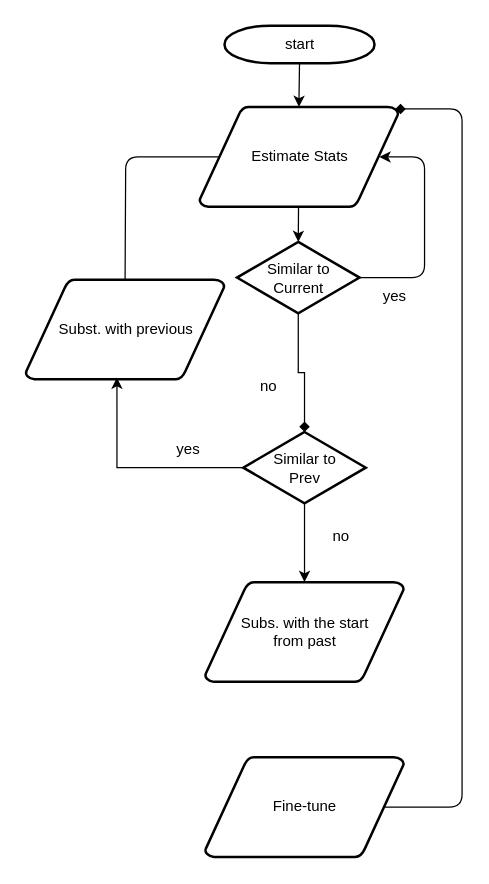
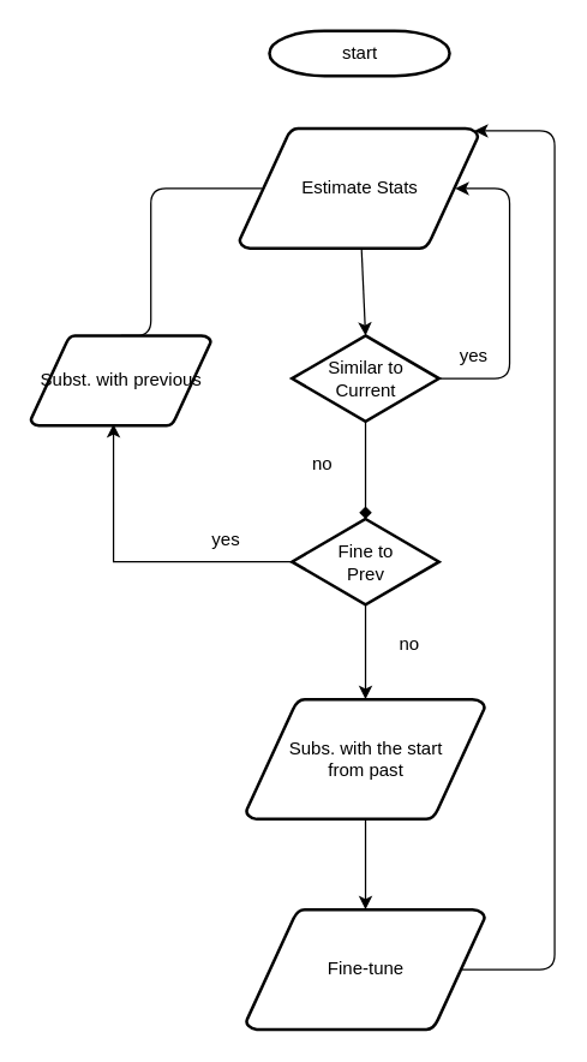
  <mxCell id="0" />
  <mxCell id="1" parent="0" />
  <mxCell id="2" value="start" style="shape=mxgraph.flowchart.terminator;strokeWidth=2;gradientColor=none;gradientDirection=north;fontStyle=0;html=1;" parent="1" vertex="1"><mxGeometry x="179" y="20" width="120" height="30" as="geometry" /></mxCell>
- <mxCell id="3" value="Subst. with previous" style="shape=mxgraph.flowchart.data;strokeWidth=2;gradientColor=none;gradientDirection=north;fontStyle=0;html=1;" parent="1" vertex="1"><mxGeometry x="20" y="223" width="159" height="80" as="geometry" /></mxCell>
+ <mxCell id="3" value="Subst. with previous" style="shape=mxgraph.flowchart.data;strokeWidth=2;gradientColor=none;gradientDirection=north;fontStyle=0;html=1;" parent="1" vertex="1"><mxGeometry x="20" y="223" width="120" height="60" as="geometry" /></mxCell>
  <mxCell id="4" value="Estimate Stats" style="shape=mxgraph.flowchart.data;strokeWidth=2;gradientColor=none;gradientDirection=north;fontStyle=0;html=1;" parent="1" vertex="1"><mxGeometry x="159" y="85" width="159" height="80" as="geometry" /></mxCell>
- <mxCell id="5" value="&lt;div&gt;Similar to &lt;br&gt;&lt;/div&gt;&lt;div&gt;Current&lt;br&gt;&lt;/div&gt;" style="shape=mxgraph.flowchart.decision;strokeWidth=2;gradientColor=none;gradientDirection=north;fontStyle=0;html=1;" parent="1" vertex="1"><mxGeometry x="189" y="193" width="98" height="57" as="geometry" /></mxCell>
+ <mxCell id="5" value="&lt;div&gt;Similar to &lt;br&gt;&lt;/div&gt;&lt;div&gt;Current&lt;br&gt;&lt;/div&gt;" style="shape=mxgraph.flowchart.decision;strokeWidth=2;gradientColor=none;gradientDirection=north;fontStyle=0;html=1;" parent="1" vertex="1"><mxGeometry x="194" y="223" width="98" height="57" as="geometry" /></mxCell>
  <mxCell id="6" style="entryX=0.5;entryY=0;entryPerimeter=0;fontStyle=1;strokeColor=#000000;strokeWidth=1;html=1;" parent="1" source="4" target="5" edge="1"><mxGeometry relative="1" as="geometry" /></mxCell>
  <mxCell id="7" value="" style="edgeStyle=elbowEdgeStyle;elbow=horizontal;entryX=0.905;entryY=0.5;entryPerimeter=0;exitX=1;exitY=0.5;exitPerimeter=0;fontStyle=1;strokeColor=#000000;strokeWidth=1;html=1;entryDx=0;entryDy=0;" parent="1" source="5" target="4" edge="1"><mxGeometry x="381" y="28.5" width="100" height="100" as="geometry"><mxPoint x="669" y="382" as="sourcePoint" /><mxPoint x="464" y="308.71" as="targetPoint" /><Array as="points"><mxPoint x="339" y="195" /></Array></mxGeometry></mxCell>
  <mxCell id="8" value="yes" style="text;fontStyle=0;html=1;strokeColor=none;gradientColor=none;fillColor=none;strokeWidth=2;" parent="1" vertex="1"><mxGeometry x="304" y="223" width="40" height="26" as="geometry" /></mxCell>
  <mxCell id="9" value="no" style="text;fontStyle=0;html=1;strokeColor=none;gradientColor=none;fillColor=none;strokeWidth=2;align=center;" parent="1" vertex="1"><mxGeometry x="194" y="295" width="40" height="26" as="geometry" /></mxCell>
- <mxCell id="10" style="edgeStyle=orthogonalEdgeStyle;rounded=0;orthogonalLoop=1;jettySize=auto;html=1;exitX=0.5;exitY=1;exitDx=0;exitDy=0;exitPerimeter=0;entryX=0.5;entryY=0;entryDx=0;entryDy=0;entryPerimeter=0;" edge="1" parent="1" source="2" target="4"><mxGeometry relative="1" as="geometry" /></mxCell>
  <mxCell id="11" style="edgeStyle=orthogonalEdgeStyle;rounded=0;orthogonalLoop=1;jettySize=auto;html=1;exitX=0.5;exitY=1;exitDx=0;exitDy=0;exitPerimeter=0;" edge="1" parent="1" source="12" target="17"><mxGeometry relative="1" as="geometry" /></mxCell>
- <mxCell id="12" value="&lt;div&gt;Similar to &lt;br&gt;&lt;/div&gt;&lt;div&gt;Prev&lt;br&gt;&lt;/div&gt;" style="shape=mxgraph.flowchart.decision;strokeWidth=2;gradientColor=none;gradientDirection=north;fontStyle=0;html=1;" vertex="1" parent="1"><mxGeometry x="194" y="345" width="98" height="57" as="geometry" /></mxCell>
+ <mxCell id="12" value="&lt;div&gt;Fine to &lt;br&gt;&lt;/div&gt;&lt;div&gt;Prev&lt;br&gt;&lt;/div&gt;" style="shape=mxgraph.flowchart.decision;strokeWidth=2;gradientColor=none;gradientDirection=north;fontStyle=0;html=1;" vertex="1" parent="1"><mxGeometry x="194" y="345" width="98" height="57" as="geometry" /></mxCell>
  <mxCell id="13" style="edgeStyle=orthogonalEdgeStyle;rounded=0;orthogonalLoop=1;jettySize=auto;html=1;exitX=0.5;exitY=1;exitDx=0;exitDy=0;exitPerimeter=0;entryX=0.5;entryY=0;entryDx=0;entryDy=0;entryPerimeter=0;endArrow=diamond;" edge="1" parent="1" source="5" target="12"><mxGeometry relative="1" as="geometry" /></mxCell>
  <mxCell id="14" value="" style="edgeStyle=elbowEdgeStyle;elbow=horizontal;entryX=0.095;entryY=0.5;entryPerimeter=0;exitX=0.5;exitY=0;exitPerimeter=0;fontStyle=1;strokeColor=#000000;strokeWidth=1;html=1;entryDx=0;entryDy=0;exitDx=0;exitDy=0;endArrow=none;" edge="1" parent="1" source="3" target="4"><mxGeometry x="381" y="28.5" width="100" height="100" as="geometry"><mxPoint x="302" y="262" as="sourcePoint" /><mxPoint x="313" y="135" as="targetPoint" /><Array as="points"><mxPoint x="100" y="165" /></Array></mxGeometry></mxCell>
  <mxCell id="15" style="edgeStyle=orthogonalEdgeStyle;rounded=0;orthogonalLoop=1;jettySize=auto;html=1;exitX=0;exitY=0.5;exitDx=0;exitDy=0;exitPerimeter=0;entryX=0.459;entryY=0.981;entryDx=0;entryDy=0;entryPerimeter=0;" edge="1" parent="1" source="12" target="3"><mxGeometry relative="1" as="geometry" /></mxCell>
  <mxCell id="16" value="yes" style="text;fontStyle=0;html=1;strokeColor=none;gradientColor=none;fillColor=none;strokeWidth=2;" vertex="1" parent="1"><mxGeometry x="139" y="345" width="40" height="26" as="geometry" /></mxCell>
  <mxCell id="17" value="&lt;div&gt;Subs. with the start&lt;/div&gt;&lt;div&gt;from past&lt;br&gt;&lt;/div&gt;" style="shape=mxgraph.flowchart.data;strokeWidth=2;gradientColor=none;gradientDirection=north;fontStyle=0;html=1;" vertex="1" parent="1"><mxGeometry x="163.5" y="465" width="159" height="80" as="geometry" /></mxCell>
  <mxCell id="18" value="no" style="text;fontStyle=0;html=1;strokeColor=none;gradientColor=none;fillColor=none;strokeWidth=2;align=center;" vertex="1" parent="1"><mxGeometry x="252" y="415" width="40" height="26" as="geometry" /></mxCell>
  <mxCell id="19" value="Fine-tune" style="shape=mxgraph.flowchart.data;strokeWidth=2;gradientColor=none;gradientDirection=north;fontStyle=0;html=1;" vertex="1" parent="1"><mxGeometry x="163.5" y="605" width="159" height="80" as="geometry" /></mxCell>
- <mxCell id="21" value="" style="edgeStyle=elbowEdgeStyle;elbow=horizontal;exitX=0.905;exitY=0.5;exitPerimeter=0;fontStyle=1;strokeColor=#000000;strokeWidth=1;html=1;exitDx=0;exitDy=0;entryX=0.985;entryY=0.02;entryDx=0;entryDy=0;entryPerimeter=0;fillColor=#f5f5f5;endArrow=diamond;" edge="1" parent="1" source="19" target="4"><mxGeometry x="381" y="28.5" width="100" height="100" as="geometry"><mxPoint x="302" y="262" as="sourcePoint" /><mxPoint x="399" y="105" as="targetPoint" /><Array as="points"><mxPoint x="369" y="375" /></Array></mxGeometry></mxCell>
+ <mxCell id="20" style="edgeStyle=orthogonalEdgeStyle;rounded=0;orthogonalLoop=1;jettySize=auto;html=1;exitX=0.5;exitY=1;exitDx=0;exitDy=0;exitPerimeter=0;entryX=0.5;entryY=0;entryDx=0;entryDy=0;entryPerimeter=0;" edge="1" parent="1" source="17" target="19"><mxGeometry relative="1" as="geometry" /></mxCell>
+ <mxCell id="21" value="" style="edgeStyle=elbowEdgeStyle;elbow=horizontal;exitX=0.905;exitY=0.5;exitPerimeter=0;fontStyle=1;strokeColor=#000000;strokeWidth=1;html=1;exitDx=0;exitDy=0;entryX=0.985;entryY=0.02;entryDx=0;entryDy=0;entryPerimeter=0;fillColor=#f5f5f5;" edge="1" parent="1" source="19" target="4"><mxGeometry x="381" y="28.5" width="100" height="100" as="geometry"><mxPoint x="302" y="262" as="sourcePoint" /><mxPoint x="399" y="105" as="targetPoint" /><Array as="points"><mxPoint x="369" y="375" /></Array></mxGeometry></mxCell>
